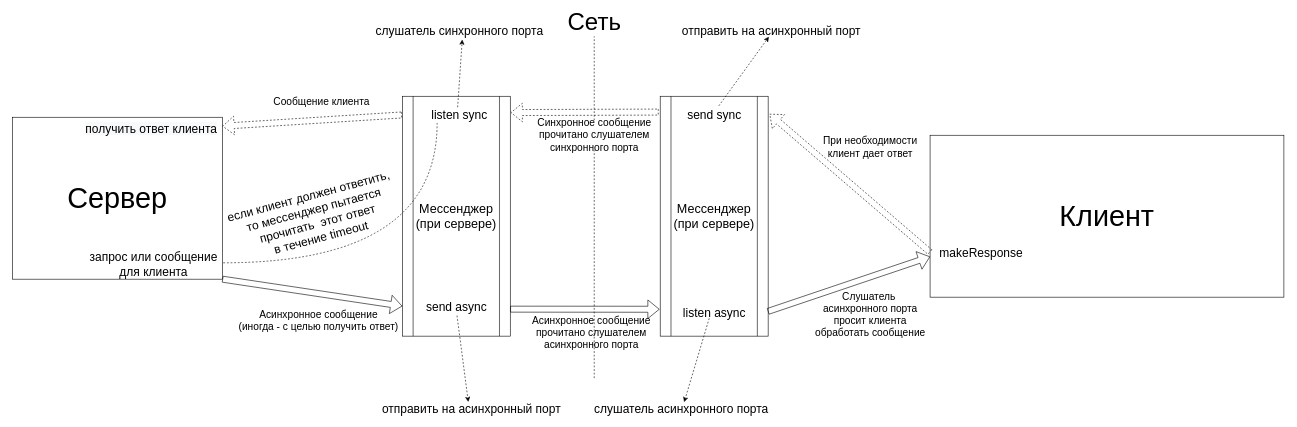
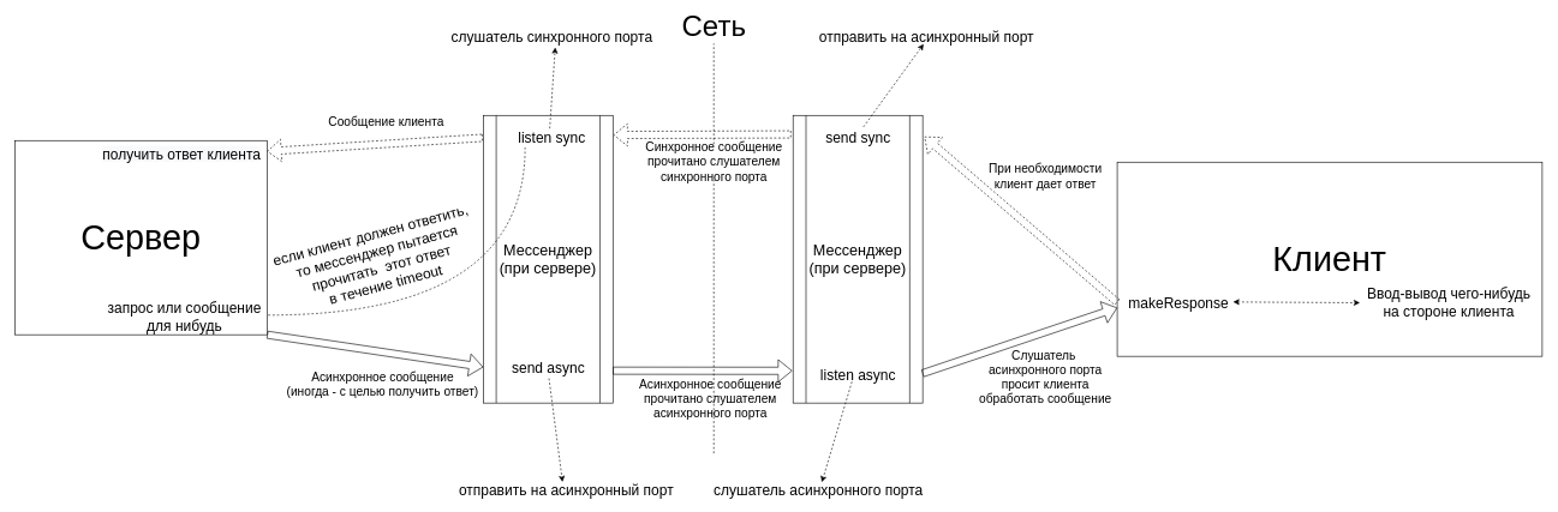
  <mxCell id="0" />
  <mxCell id="1" parent="0" />
  <mxCell id="2" value="&lt;font style=&quot;font-size: 48px&quot;&gt;Сервер&lt;/font&gt;" style="rounded=0;whiteSpace=wrap;html=1;" vertex="1" parent="1"><mxGeometry x="20" y="195" width="350" height="270" as="geometry" /></mxCell>
  <mxCell id="3" value="&lt;font style=&quot;font-size: 48px&quot;&gt;Клиент&lt;/font&gt;" style="rounded=0;whiteSpace=wrap;html=1;" vertex="1" parent="1"><mxGeometry x="1550" y="225" width="590" height="270" as="geometry" /></mxCell>
  <mxCell id="4" value="" style="shape=flexArrow;endArrow=classic;html=1;exitX=1;exitY=1;exitDx=0;exitDy=0;" edge="1" parent="1" source="2"><mxGeometry width="50" height="50" relative="1" as="geometry"><mxPoint x="780" y="390" as="sourcePoint" /><mxPoint x="670" y="510" as="targetPoint" /></mxGeometry></mxCell>
  <mxCell id="5" value="&lt;font style=&quot;font-size: 17px&quot;&gt;Асинхронное сообщение&lt;br&gt;(иногда - с целью получить ответ)&lt;/font&gt;" style="text;html=1;align=center;verticalAlign=middle;resizable=0;points=[];autosize=1;" vertex="1" parent="1"><mxGeometry x="390" y="520" width="280" height="30" as="geometry" /></mxCell>
  <mxCell id="6" value="&lt;font style=&quot;font-size: 21px&quot;&gt;Мессенджер&lt;br&gt;(при сервере)&lt;br&gt;&lt;/font&gt;" style="shape=process;whiteSpace=wrap;html=1;backgroundOutline=1;" vertex="1" parent="1"><mxGeometry x="670" y="160" width="180" height="400" as="geometry" /></mxCell>
  <mxCell id="7" value="&lt;font style=&quot;font-size: 20px&quot;&gt;send async&lt;/font&gt;" style="text;html=1;align=center;verticalAlign=middle;resizable=0;points=[];autosize=1;" vertex="1" parent="1"><mxGeometry x="700" y="500" width="120" height="20" as="geometry" /></mxCell>
- <mxCell id="8" value="&lt;font style=&quot;font-size: 20px&quot;&gt;запрос или сообщение &lt;br&gt;для клиента&lt;/font&gt;" style="text;html=1;align=center;verticalAlign=middle;resizable=0;points=[];autosize=1;" vertex="1" parent="1"><mxGeometry x="140" y="420" width="230" height="40" as="geometry" /></mxCell>
+ <mxCell id="8" value="&lt;font style=&quot;font-size: 20px&quot;&gt;запрос или сообщение &lt;br&gt;для нибудь&lt;/font&gt;" style="text;html=1;align=center;verticalAlign=middle;resizable=0;points=[];autosize=1;" vertex="1" parent="1"><mxGeometry x="140" y="420" width="230" height="40" as="geometry" /></mxCell>
  <mxCell id="9" value="&lt;span style=&quot;color: rgb(0 , 0 , 0) ; font-family: &amp;#34;helvetica&amp;#34; ; font-size: 20px ; font-style: normal ; font-weight: 400 ; letter-spacing: normal ; text-align: center ; text-indent: 0px ; text-transform: none ; word-spacing: 0px ; background-color: rgb(248 , 249 , 250) ; display: inline ; float: none&quot;&gt;получить ответ клиента&lt;/span&gt;" style="text;whiteSpace=wrap;html=1;" vertex="1" parent="1"><mxGeometry x="140" y="195" width="230" height="30" as="geometry" /></mxCell>
  <mxCell id="10" value="&lt;font style=&quot;font-size: 21px&quot;&gt;Мессенджер&lt;br&gt;(при сервере)&lt;br&gt;&lt;/font&gt;" style="shape=process;whiteSpace=wrap;html=1;backgroundOutline=1;" vertex="1" parent="1"><mxGeometry x="1100" y="160" width="180" height="400" as="geometry" /></mxCell>
  <mxCell id="11" value="&lt;font style=&quot;font-size: 20px&quot;&gt;send sync&lt;/font&gt;" style="text;html=1;align=center;verticalAlign=middle;resizable=0;points=[];autosize=1;" vertex="1" parent="1"><mxGeometry x="1135" y="180" width="110" height="20" as="geometry" /></mxCell>
  <mxCell id="12" value="&lt;font style=&quot;font-size: 20px&quot;&gt;listen async&lt;/font&gt;" style="text;html=1;align=center;verticalAlign=middle;resizable=0;points=[];autosize=1;" vertex="1" parent="1"><mxGeometry x="1130" y="510" width="120" height="20" as="geometry" /></mxCell>
  <mxCell id="13" value="" style="shape=flexArrow;endArrow=classic;html=1;exitX=1;exitY=1;exitDx=0;exitDy=0;entryX=-0.006;entryY=0.888;entryDx=0;entryDy=0;entryPerimeter=0;" edge="1" parent="1" target="10"><mxGeometry width="50" height="50" relative="1" as="geometry"><mxPoint x="850" y="515" as="sourcePoint" /><mxPoint x="980" y="555" as="targetPoint" /></mxGeometry></mxCell>
  <mxCell id="14" value="&lt;font style=&quot;font-size: 17px&quot;&gt;Асинхронное сообщение&lt;br&gt;прочитано слушателем &lt;br&gt;асинхронного порта&lt;/font&gt;" style="text;html=1;align=center;verticalAlign=middle;resizable=0;points=[];autosize=1;" vertex="1" parent="1"><mxGeometry x="880" y="530" width="210" height="50" as="geometry" /></mxCell>
  <mxCell id="15" value="&lt;font style=&quot;font-size: 20px&quot;&gt;makeResponse&lt;/font&gt;" style="text;html=1;align=center;verticalAlign=middle;resizable=0;points=[];autosize=1;" vertex="1" parent="1"><mxGeometry x="1560" y="410" width="150" height="20" as="geometry" /></mxCell>
  <mxCell id="16" value="" style="shape=flexArrow;endArrow=classic;html=1;exitX=0.998;exitY=0.897;exitDx=0;exitDy=0;exitPerimeter=0;entryX=0;entryY=0.75;entryDx=0;entryDy=0;" edge="1" parent="1" source="10" target="3"><mxGeometry width="50" height="50" relative="1" as="geometry"><mxPoint x="1070" y="520" as="sourcePoint" /><mxPoint x="1550" y="489" as="targetPoint" /></mxGeometry></mxCell>
  <mxCell id="17" value="&lt;font style=&quot;font-size: 17px&quot;&gt;Слушатель&amp;nbsp;&lt;br&gt;асинхронного порта&lt;br&gt;просит клиента &lt;br&gt;обработать сообщение&lt;br&gt;&lt;/font&gt;" style="text;html=1;align=center;verticalAlign=middle;resizable=0;points=[];autosize=1;" vertex="1" parent="1"><mxGeometry x="1350" y="495" width="200" height="60" as="geometry" /></mxCell>
  <mxCell id="18" value="" style="shape=flexArrow;endArrow=classic;html=1;entryX=1.013;entryY=0.074;entryDx=0;entryDy=0;entryPerimeter=0;dashed=1;" edge="1" parent="1" target="10"><mxGeometry width="50" height="50" relative="1" as="geometry"><mxPoint x="1550" y="420" as="sourcePoint" /><mxPoint x="1510" y="280" as="targetPoint" /></mxGeometry></mxCell>
  <mxCell id="19" value="" style="endArrow=none;dashed=1;html=1;" edge="1" parent="1" source="36"><mxGeometry width="50" height="50" relative="1" as="geometry"><mxPoint x="990" y="630" as="sourcePoint" /><mxPoint x="990" y="60" as="targetPoint" /></mxGeometry></mxCell>
  <mxCell id="20" value="&lt;font style=&quot;font-size: 40px&quot;&gt;Сеть&lt;/font&gt;" style="text;html=1;align=center;verticalAlign=middle;resizable=0;points=[];autosize=1;" vertex="1" parent="1"><mxGeometry x="940" y="20" width="100" height="30" as="geometry" /></mxCell>
  <mxCell id="21" value="&lt;font style=&quot;font-size: 17px&quot;&gt;При необходимости &lt;br&gt;клиент дает ответ&lt;br&gt;&lt;/font&gt;" style="text;html=1;align=center;verticalAlign=middle;resizable=0;points=[];autosize=1;" vertex="1" parent="1"><mxGeometry x="1365" y="230" width="170" height="30" as="geometry" /></mxCell>
  <mxCell id="22" value="&lt;font style=&quot;font-size: 20px&quot;&gt;listen sync&lt;/font&gt;" style="text;html=1;align=center;verticalAlign=middle;resizable=0;points=[];autosize=1;" vertex="1" parent="1"><mxGeometry x="710" y="180" width="110" height="20" as="geometry" /></mxCell>
  <mxCell id="23" value="" style="endArrow=classic;html=1;dashed=1;exitX=0.431;exitY=1.014;exitDx=0;exitDy=0;exitPerimeter=0;" edge="1" parent="1" source="12"><mxGeometry width="50" height="50" relative="1" as="geometry"><mxPoint x="1020" y="390" as="sourcePoint" /><mxPoint x="1140" y="670" as="targetPoint" /></mxGeometry></mxCell>
  <mxCell id="24" value="&lt;font style=&quot;font-size: 20px&quot;&gt;слушатель асинхронного порта&lt;/font&gt;" style="text;html=1;align=center;verticalAlign=middle;resizable=0;points=[];autosize=1;" vertex="1" parent="1"><mxGeometry x="980" y="670" width="310" height="20" as="geometry" /></mxCell>
  <mxCell id="25" value="" style="endArrow=classic;html=1;dashed=1;exitX=0.51;exitY=1.286;exitDx=0;exitDy=0;exitPerimeter=0;entryX=0.484;entryY=-0.014;entryDx=0;entryDy=0;entryPerimeter=0;" edge="1" parent="1" source="7" target="26"><mxGeometry width="50" height="50" relative="1" as="geometry"><mxPoint x="741.72" y="590" as="sourcePoint" /><mxPoint x="700" y="729.72" as="targetPoint" /></mxGeometry></mxCell>
  <mxCell id="26" value="&lt;font style=&quot;font-size: 20px&quot;&gt;отправить на асинхронный порт&lt;/font&gt;" style="text;html=1;align=center;verticalAlign=middle;resizable=0;points=[];autosize=1;" vertex="1" parent="1"><mxGeometry x="630" y="670" width="310" height="20" as="geometry" /></mxCell>
  <mxCell id="27" value="" style="endArrow=classic;html=1;dashed=1;exitX=0.475;exitY=-0.086;exitDx=0;exitDy=0;exitPerimeter=0;entryX=0.517;entryY=1.272;entryDx=0;entryDy=0;entryPerimeter=0;" edge="1" parent="1" target="28" source="22"><mxGeometry width="50" height="50" relative="1" as="geometry"><mxPoint x="621.2" y="-100" as="sourcePoint" /><mxPoint x="560" y="104" as="targetPoint" /></mxGeometry></mxCell>
  <mxCell id="28" value="&lt;font style=&quot;font-size: 20px&quot;&gt;слушатель синхронного порта&lt;/font&gt;" style="text;html=1;align=center;verticalAlign=middle;resizable=0;points=[];autosize=1;" vertex="1" parent="1"><mxGeometry x="620" y="40" width="290" height="20" as="geometry" /></mxCell>
  <mxCell id="29" value="" style="endArrow=none;html=1;dashed=1;exitX=1.006;exitY=0.443;exitDx=0;exitDy=0;exitPerimeter=0;entryX=0.164;entryY=1.229;entryDx=0;entryDy=0;entryPerimeter=0;edgeStyle=orthogonalEdgeStyle;curved=1;" edge="1" parent="1" source="8" target="22"><mxGeometry width="50" height="50" relative="1" as="geometry"><mxPoint x="772.25" y="188.28" as="sourcePoint" /><mxPoint x="719.93" y="75.44" as="targetPoint" /></mxGeometry></mxCell>
  <mxCell id="30" value="&lt;font style=&quot;font-size: 20px&quot;&gt;если клиент должен ответить,&amp;nbsp;&lt;br&gt;то мессенджер пытается&lt;br&gt;прочитать&amp;nbsp; этот ответ&lt;br&gt;в течение timeout&lt;br&gt;&lt;/font&gt;" style="text;html=1;align=center;verticalAlign=middle;resizable=0;points=[];autosize=1;rotation=-15;" vertex="1" parent="1"><mxGeometry x="375" y="325" width="300" height="70" as="geometry" /></mxCell>
+ <mxCell id="31" value="" style="endArrow=classic;startArrow=classic;html=1;dashed=1;entryX=-0.013;entryY=0.514;entryDx=0;entryDy=0;entryPerimeter=0;exitX=1.006;exitY=0.471;exitDx=0;exitDy=0;exitPerimeter=0;" edge="1" parent="1" source="15" target="32"><mxGeometry width="50" height="50" relative="1" as="geometry"><mxPoint x="1610" y="590" as="sourcePoint" /><mxPoint x="1660" y="540" as="targetPoint" /></mxGeometry></mxCell>
+ <mxCell id="32" value="&lt;font style=&quot;font-size: 20px&quot;&gt;Ввод-вывод чего-нибудь &lt;br&gt;на стороне клиента&lt;/font&gt;" style="text;html=1;align=center;verticalAlign=middle;resizable=0;points=[];autosize=1;" vertex="1" parent="1"><mxGeometry x="1890" y="400" width="240" height="40" as="geometry" /></mxCell>
  <mxCell id="33" value="" style="endArrow=classic;html=1;dashed=1;exitX=0.57;exitY=-0.2;exitDx=0;exitDy=0;exitPerimeter=0;entryX=0.488;entryY=1.038;entryDx=0;entryDy=0;entryPerimeter=0;" edge="1" parent="1" target="34" source="11"><mxGeometry width="50" height="50" relative="1" as="geometry"><mxPoint x="1241.2" y="-104.28" as="sourcePoint" /><mxPoint x="1180" y="99.72" as="targetPoint" /><Array as="points" /></mxGeometry></mxCell>
  <mxCell id="34" value="&lt;font style=&quot;font-size: 20px&quot;&gt;отправить на асинхронный порт&lt;/font&gt;" style="text;html=1;align=center;verticalAlign=middle;resizable=0;points=[];autosize=1;" vertex="1" parent="1"><mxGeometry x="1130" y="40" width="310" height="20" as="geometry" /></mxCell>
  <mxCell id="35" value="" style="shape=flexArrow;endArrow=classic;html=1;exitX=-0.015;exitY=0.066;exitDx=0;exitDy=0;exitPerimeter=0;entryX=1.004;entryY=0.068;entryDx=0;entryDy=0;entryPerimeter=0;dashed=1;" edge="1" parent="1" source="10" target="6"><mxGeometry width="50" height="50" relative="1" as="geometry"><mxPoint x="841.08" y="260" as="sourcePoint" /><mxPoint x="890" y="185" as="targetPoint" /></mxGeometry></mxCell>
  <mxCell id="36" value="&lt;font style=&quot;font-size: 17px&quot;&gt;Синхронное сообщение&lt;br&gt;прочитано слушателем &lt;br&gt;синхронного порта&lt;/font&gt;" style="text;html=1;align=center;verticalAlign=middle;resizable=0;points=[];autosize=1;" vertex="1" parent="1"><mxGeometry x="885" y="200" width="210" height="50" as="geometry" /></mxCell>
  <mxCell id="37" value="" style="endArrow=none;dashed=1;html=1;" edge="1" parent="1" target="36"><mxGeometry width="50" height="50" relative="1" as="geometry"><mxPoint x="990" y="630" as="sourcePoint" /><mxPoint x="990" y="60" as="targetPoint" /></mxGeometry></mxCell>
  <mxCell id="38" value="" style="shape=flexArrow;endArrow=classic;html=1;exitX=-0.005;exitY=0.078;exitDx=0;exitDy=0;exitPerimeter=0;entryX=1;entryY=0.5;entryDx=0;entryDy=0;dashed=1;" edge="1" parent="1" source="6" target="9"><mxGeometry width="50" height="50" relative="1" as="geometry"><mxPoint x="1107.3" y="196.4" as="sourcePoint" /><mxPoint x="860.72" y="197.2" as="targetPoint" /></mxGeometry></mxCell>
  <mxCell id="39" value="&lt;span style=&quot;font-size: 17px&quot;&gt;Сообщение клиента&lt;/span&gt;" style="text;html=1;align=center;verticalAlign=middle;resizable=0;points=[];autosize=1;" vertex="1" parent="1"><mxGeometry x="445" y="160" width="180" height="20" as="geometry" /></mxCell>
